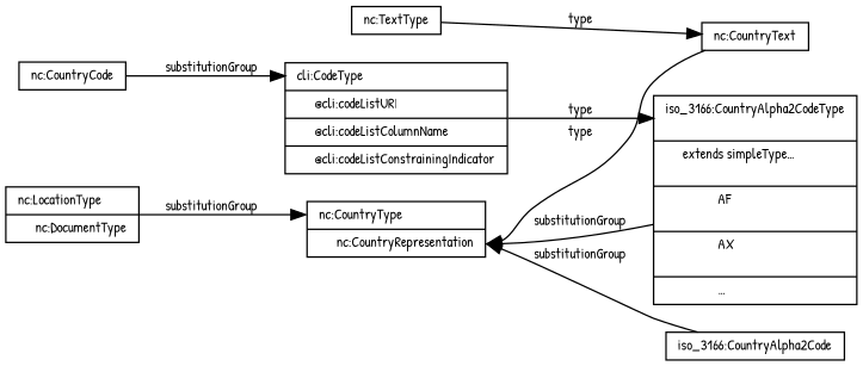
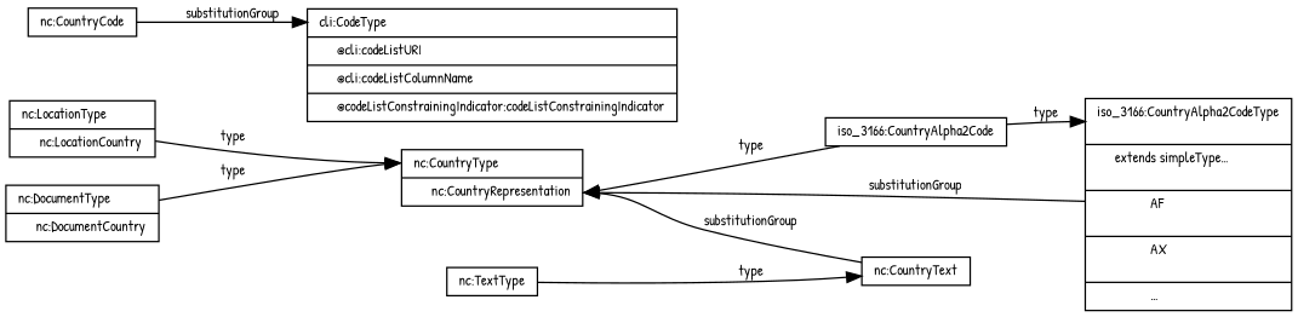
  digraph {
    fontname="Patrick Hand"
    rankdir=LR
    node [fontname="Patrick Hand" fontsize=10 shape=record]
    edge [dir=forward fontname="Patrick Hand" fontsize=10]
-   "nc:LocationType" [height=0 label="<top> \N\l | <elcc> &emsp; nc:DocumentType\l}" width=0]
+   "nc:LocationType" [height=0 label="<top> \N\l | <elcc> &emsp; nc:LocationCountry\l}" width=0]
    "nc:CountryType" [height=0 label="<top> \N\l | <ecr> &emsp; nc:CountryRepresentation\l}" width=0]
    "nc:CountryText" [height=0 width=0]
    "iso_3166:CountryAlpha2Code" [height=0 label="\N\l" width=0]
    "iso_3166:CountryAlpha2CodeType" [height=0 label="<top> \N\l\n                                   | &emsp; extends simpleType&hellip;\l\n                                   | &emsp; &emsp; &emsp; AF\l\n                                   | &emsp; &emsp; &emsp; AX\l\n                                   | &emsp; &emsp; &emsp; &hellip;\l" width=0]
+   "nc:DocumentType" [height=0 label="<top> \N\l | <edcc> &emsp; nc:DocumentCountry\l}" width=0]
    "nc:CountryCode" [height=0 width=0]
-   "cli:CodeType" [height=0 label="<top> \N\l | &emsp; @cli:codeListURI\l | &emsp; @cli:codeListColumnName\l | &emsp; @cli:codeListConstrainingIndicator\l" width=0]
+   "cli:CodeType" [height=0 label="<top> \N\l | &emsp; @cli:codeListURI\l | &emsp; @cli:codeListColumnName\l | &emsp; @codeListConstrainingIndicator:codeListConstrainingIndicator\l" width=0]
    "nc:TextType" [height=0 width=0]
-   "nc:LocationType" -> "nc:CountryType" [headport=top label=substitutionGroup]
-   "nc:CountryType" -> "nc:CountryText" [dir=back label=type tailport=ecr]
-   "nc:CountryType" -> "iso_3166:CountryAlpha2Code" [dir=back label=substitutionGroup tailport=ecr]
+   "nc:LocationType" -> "nc:CountryType" [headport=top label=type]
+   "nc:CountryType" -> "nc:CountryText" [dir=back label=substitutionGroup tailport=ecr]
+   "nc:CountryType" -> "iso_3166:CountryAlpha2Code" [dir=back label=type tailport=ecr]
    "nc:CountryType" -> "iso_3166:CountryAlpha2CodeType" [dir=back label=substitutionGroup tailport=ecr]
-   "cli:CodeType" -> "iso_3166:CountryAlpha2CodeType" [headport=top label=type]
+   "iso_3166:CountryAlpha2Code" -> "iso_3166:CountryAlpha2CodeType" [headport=top label=type]
+   "nc:DocumentType" -> "nc:CountryType" [headport=top label=type]
    "nc:CountryCode" -> "cli:CodeType" [headport=top label=substitutionGroup]
    "nc:TextType" -> "nc:CountryText" [label=type]
  }
